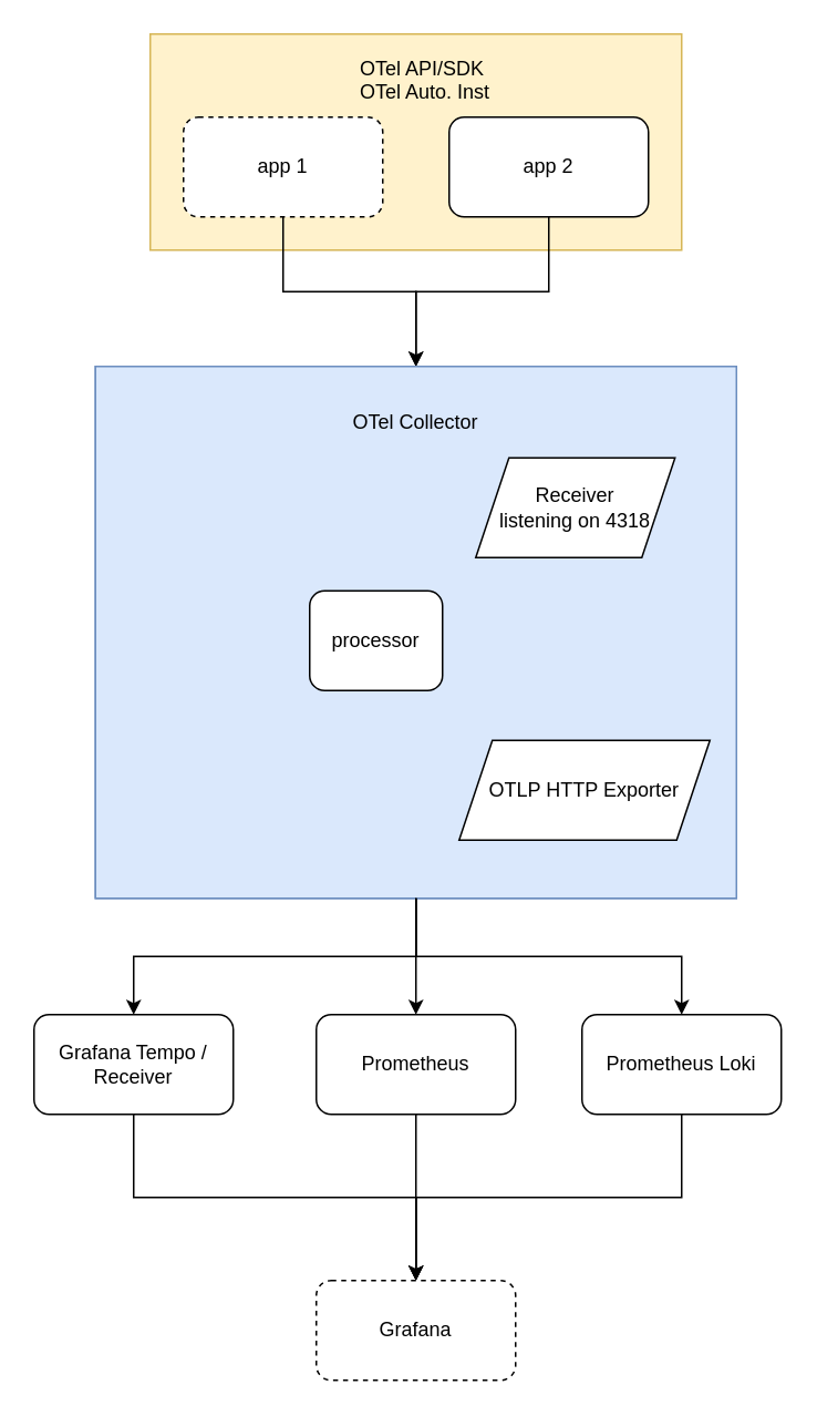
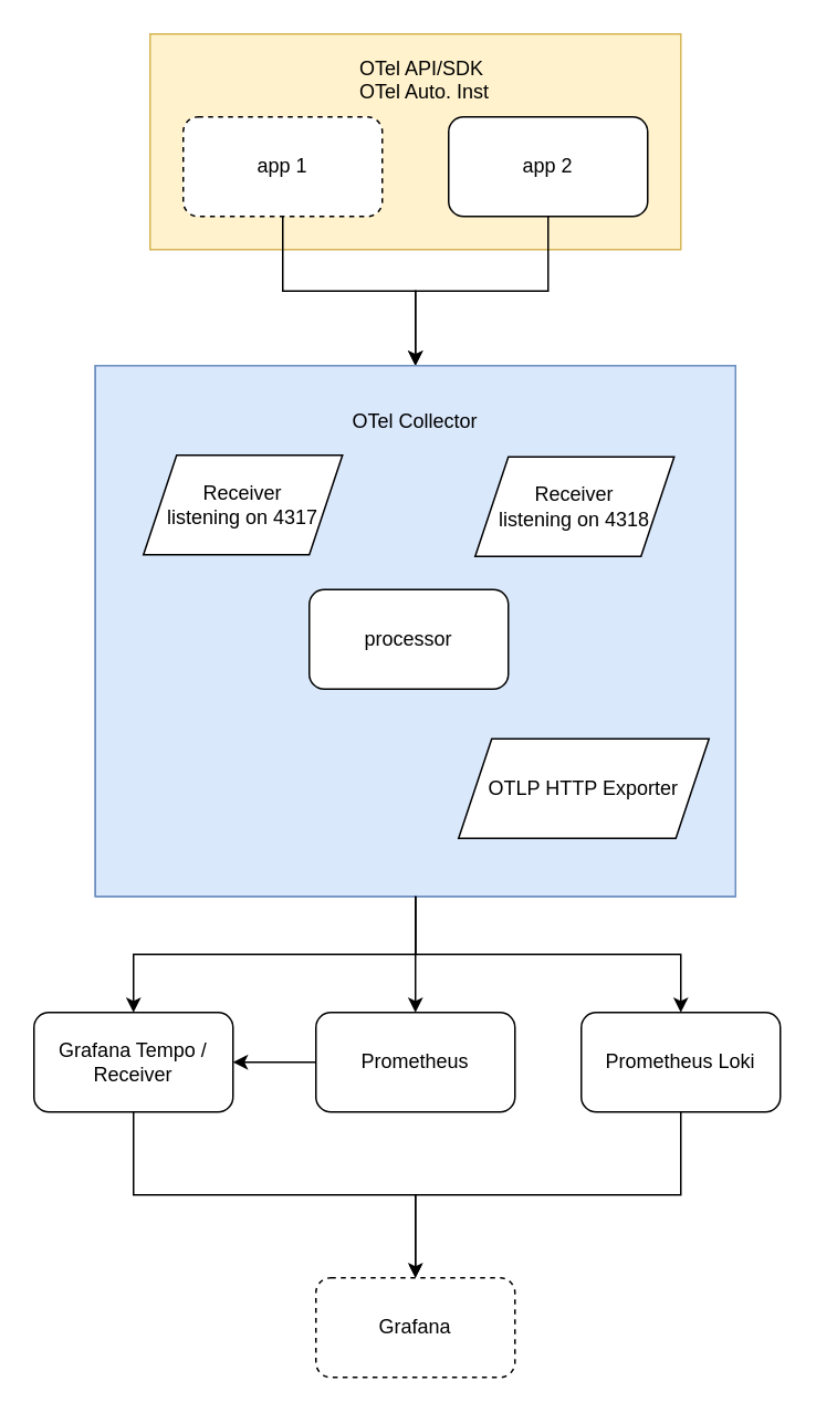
  <mxCell id="0" />
  <mxCell id="1" parent="0" />
  <mxCell id="2" value="&lt;div&gt;&lt;div&gt;&lt;div&gt;&lt;br&gt;&lt;/div&gt;&lt;/div&gt;&lt;/div&gt;" style="rounded=0;whiteSpace=wrap;html=1;fillColor=#fff2cc;strokeColor=#d6b656;" vertex="1" parent="1"><mxGeometry x="90" y="20" width="320" height="130" as="geometry" /></mxCell>
  <mxCell id="3" style="edgeStyle=orthogonalEdgeStyle;rounded=0;orthogonalLoop=1;jettySize=auto;html=1;entryX=0.5;entryY=0;entryDx=0;entryDy=0;" edge="1" parent="1" source="4" target="9"><mxGeometry relative="1" as="geometry" /></mxCell>
  <mxCell id="4" value="app 1" style="rounded=1;whiteSpace=wrap;html=1;dashed=1;" vertex="1" parent="1"><mxGeometry x="110" y="70" width="120" height="60" as="geometry" /></mxCell>
  <mxCell id="5" style="edgeStyle=orthogonalEdgeStyle;rounded=0;orthogonalLoop=1;jettySize=auto;html=1;" edge="1" parent="1" source="6" target="9"><mxGeometry relative="1" as="geometry" /></mxCell>
  <mxCell id="6" value="app 2" style="rounded=1;whiteSpace=wrap;html=1;" vertex="1" parent="1"><mxGeometry x="270" y="70" width="120" height="60" as="geometry" /></mxCell>
  <mxCell id="7" value="OTel API/SDK&lt;br style=&quot;forced-color-adjust: none;&quot;&gt;&lt;div style=&quot;forced-color-adjust: none;&quot;&gt;&amp;nbsp; OTel Auto. Inst&amp;nbsp;&lt;br style=&quot;forced-color-adjust: none;&quot;&gt;&lt;div style=&quot;forced-color-adjust: none;&quot;&gt;&lt;div style=&quot;forced-color-adjust: none;&quot;&gt;&lt;br style=&quot;forced-color-adjust: none; color: rgb(0, 0, 0); font-family: Helvetica; font-size: 12px; font-style: normal; font-variant-ligatures: normal; font-variant-caps: normal; font-weight: 400; letter-spacing: normal; orphans: 2; text-align: center; text-indent: 0px; text-transform: none; widows: 2; word-spacing: 0px; -webkit-text-stroke-width: 0px; white-space: normal; background-color: rgb(251, 251, 251); text-decoration-thickness: initial; text-decoration-style: initial; text-decoration-color: initial;&quot;&gt;&lt;/div&gt;&lt;/div&gt;&lt;/div&gt;" style="text;html=1;align=center;verticalAlign=middle;whiteSpace=wrap;rounded=0;" vertex="1" parent="1"><mxGeometry x="124" y="40" width="260" height="30" as="geometry" /></mxCell>
  <mxCell id="8" value="" style="group;fillColor=#dae8fc;strokeColor=#6c8ebf;" vertex="1" connectable="0" parent="1"><mxGeometry x="57" y="220" width="386" height="320" as="geometry" /></mxCell>
  <mxCell id="9" value="" style="rounded=0;whiteSpace=wrap;html=1;fillColor=#dae8fc;strokeColor=#6c8ebf;" vertex="1" parent="8"><mxGeometry width="386" height="320" as="geometry" /></mxCell>
  <mxCell id="10" value="OTel Collector" style="text;html=1;align=center;verticalAlign=middle;whiteSpace=wrap;rounded=0;" vertex="1" parent="8"><mxGeometry x="116.037" y="13.5" width="153.926" height="40.5" as="geometry" /></mxCell>
+ <mxCell id="11" value="Receiver&lt;br&gt;listening on 4317" style="shape=parallelogram;perimeter=parallelogramPerimeter;whiteSpace=wrap;html=1;fixedSize=1;" vertex="1" parent="8"><mxGeometry x="29" y="54" width="120" height="60" as="geometry" /></mxCell>
  <mxCell id="12" value="Receiver&lt;br&gt;listening on 4318" style="shape=parallelogram;perimeter=parallelogramPerimeter;whiteSpace=wrap;html=1;fixedSize=1;" vertex="1" parent="8"><mxGeometry x="229" y="55" width="120" height="60" as="geometry" /></mxCell>
- <mxCell id="13" value="processor" style="rounded=1;whiteSpace=wrap;html=1;" vertex="1" parent="8"><mxGeometry x="129" y="135" width="80" height="60" as="geometry" /></mxCell>
+ <mxCell id="13" value="processor" style="rounded=1;whiteSpace=wrap;html=1;" vertex="1" parent="8"><mxGeometry x="129" y="135" width="120" height="60" as="geometry" /></mxCell>
  <mxCell id="14" value="OTLP HTTP Exporter" style="shape=parallelogram;perimeter=parallelogramPerimeter;whiteSpace=wrap;html=1;fixedSize=1;" vertex="1" parent="8"><mxGeometry x="219" y="225" width="151" height="60" as="geometry" /></mxCell>
- <mxCell id="15" style="edgeStyle=orthogonalEdgeStyle;rounded=0;orthogonalLoop=1;jettySize=auto;html=1;entryX=0.5;entryY=0;entryDx=0;entryDy=0;" edge="1" parent="1" source="16" target="21"><mxGeometry relative="1" as="geometry"><Array as="points"><mxPoint x="80" y="720" /><mxPoint x="250" y="720" /></Array></mxGeometry></mxCell>
+ <mxCell id="15" style="edgeStyle=orthogonalEdgeStyle;rounded=0;orthogonalLoop=1;jettySize=auto;html=1;entryX=0.5;entryY=0;entryDx=0;entryDy=0;endArrow=open;" edge="1" parent="1" source="16" target="21"><mxGeometry relative="1" as="geometry"><Array as="points"><mxPoint x="80" y="720" /><mxPoint x="250" y="720" /></Array></mxGeometry></mxCell>
  <mxCell id="16" value="Grafana Tempo / Receiver" style="rounded=1;whiteSpace=wrap;html=1;" vertex="1" parent="1"><mxGeometry x="20" y="610" width="120" height="60" as="geometry" /></mxCell>
- <mxCell id="17" style="edgeStyle=orthogonalEdgeStyle;rounded=0;orthogonalLoop=1;jettySize=auto;html=1;entryX=0.5;entryY=0;entryDx=0;entryDy=0;" edge="1" parent="1" source="18" target="21"><mxGeometry relative="1" as="geometry" /></mxCell>
+ <mxCell id="17" style="edgeStyle=orthogonalEdgeStyle;rounded=0;orthogonalLoop=1;jettySize=auto;html=1;" edge="1" parent="1" source="18" target="16"><mxGeometry relative="1" as="geometry" /></mxCell>
  <mxCell id="18" value="Prometheus" style="rounded=1;whiteSpace=wrap;html=1;" vertex="1" parent="1"><mxGeometry x="190" y="610" width="120" height="60" as="geometry" /></mxCell>
  <mxCell id="19" style="edgeStyle=orthogonalEdgeStyle;rounded=0;orthogonalLoop=1;jettySize=auto;html=1;entryX=0.5;entryY=0;entryDx=0;entryDy=0;" edge="1" parent="1" source="20" target="21"><mxGeometry relative="1" as="geometry"><Array as="points"><mxPoint x="410" y="720" /><mxPoint x="250" y="720" /></Array></mxGeometry></mxCell>
  <mxCell id="20" value="Prometheus Loki" style="rounded=1;whiteSpace=wrap;html=1;" vertex="1" parent="1"><mxGeometry x="350" y="610" width="120" height="60" as="geometry" /></mxCell>
  <mxCell id="21" value="Grafana" style="rounded=1;whiteSpace=wrap;html=1;dashed=1;" vertex="1" parent="1"><mxGeometry x="190" y="770" width="120" height="60" as="geometry" /></mxCell>
  <mxCell id="22" style="edgeStyle=orthogonalEdgeStyle;rounded=0;orthogonalLoop=1;jettySize=auto;html=1;entryX=0.5;entryY=0;entryDx=0;entryDy=0;" edge="1" parent="1" source="9" target="16"><mxGeometry relative="1" as="geometry" /></mxCell>
  <mxCell id="23" style="edgeStyle=orthogonalEdgeStyle;rounded=0;orthogonalLoop=1;jettySize=auto;html=1;" edge="1" parent="1" source="9" target="18"><mxGeometry relative="1" as="geometry" /></mxCell>
  <mxCell id="24" style="edgeStyle=orthogonalEdgeStyle;rounded=0;orthogonalLoop=1;jettySize=auto;html=1;entryX=0.5;entryY=0;entryDx=0;entryDy=0;" edge="1" parent="1" source="9" target="20"><mxGeometry relative="1" as="geometry" /></mxCell>
